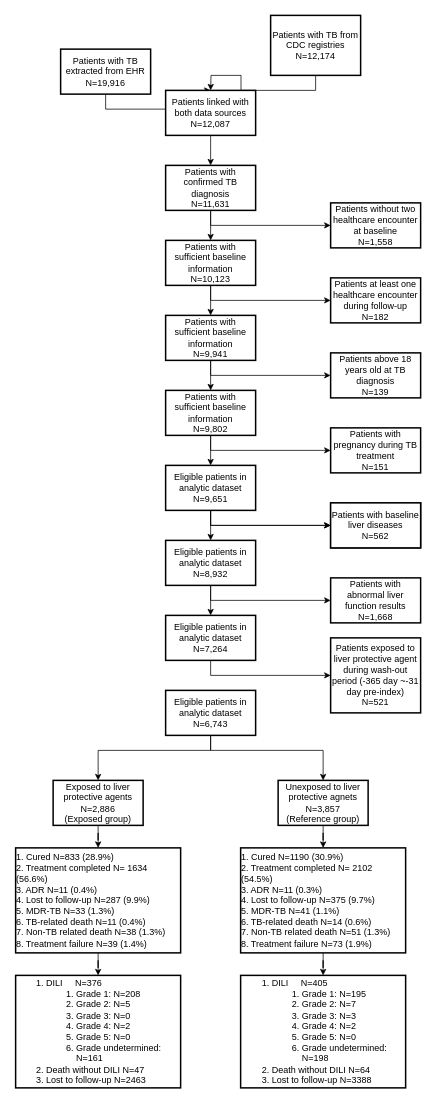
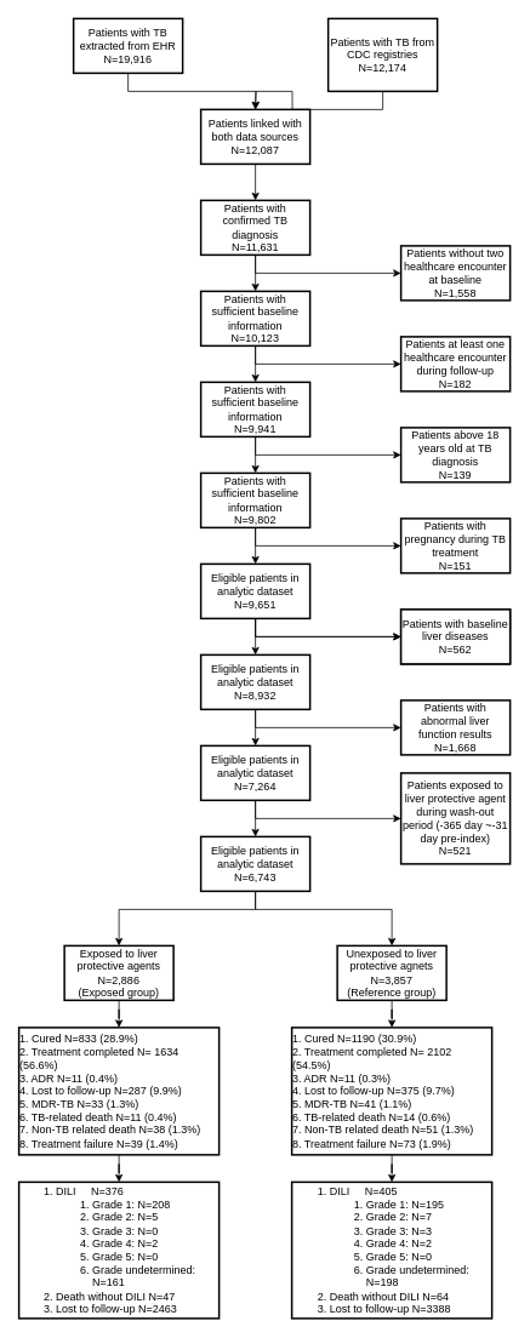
  <mxCell id="0" />
  <mxCell id="1" parent="0" />
  <mxCell id="2" style="edgeStyle=orthogonalEdgeStyle;rounded=0;orthogonalLoop=1;jettySize=auto;html=1;exitX=0.5;exitY=1;exitDx=0;exitDy=0;" parent="1" source="3" edge="1"><mxGeometry relative="1" as="geometry"><mxPoint x="280" y="120" as="targetPoint" /><mxPoint x="140" y="100" as="sourcePoint" /></mxGeometry></mxCell>
- <mxCell id="3" value="&lt;div&gt;Patients with TB extracted from EHR&lt;/div&gt;&lt;div&gt;N=19,916&lt;br&gt;&lt;/div&gt;" style="rounded=0;whiteSpace=wrap;html=1;strokeWidth=2;" parent="1" vertex="1"><mxGeometry x="80" y="65" width="120" height="60" as="geometry" /></mxCell>
+ <mxCell id="3" value="&lt;div&gt;Patients with TB extracted from EHR&lt;/div&gt;&lt;div&gt;N=19,916&lt;br&gt;&lt;/div&gt;" style="rounded=0;whiteSpace=wrap;html=1;strokeWidth=2;" parent="1" vertex="1"><mxGeometry x="80" y="20" width="120" height="60" as="geometry" /></mxCell>
  <mxCell id="4" style="edgeStyle=orthogonalEdgeStyle;rounded=0;orthogonalLoop=1;jettySize=auto;html=1;exitX=0.5;exitY=1;exitDx=0;exitDy=0;" parent="1" source="5" edge="1"><mxGeometry relative="1" as="geometry"><mxPoint x="280" y="120" as="targetPoint" /></mxGeometry></mxCell>
  <mxCell id="5" value="&lt;div&gt;Patients with TB from CDC registries&lt;br&gt;&lt;/div&gt;&lt;div&gt;N=12,174&lt;br&gt;&lt;/div&gt;" style="rounded=0;whiteSpace=wrap;html=1;strokeWidth=2;" parent="1" vertex="1"><mxGeometry x="360" y="20" width="120" height="80" as="geometry" /></mxCell>
  <mxCell id="6" value="" style="edgeStyle=orthogonalEdgeStyle;rounded=0;orthogonalLoop=1;jettySize=auto;html=1;" parent="1" source="7" target="9" edge="1"><mxGeometry relative="1" as="geometry" /></mxCell>
  <mxCell id="7" value="&lt;div&gt;Patients linked with both data sources&lt;br&gt;&lt;/div&gt;&lt;div&gt;N=12,087&lt;br&gt;&lt;/div&gt;" style="rounded=0;whiteSpace=wrap;html=1;strokeWidth=2;" parent="1" vertex="1"><mxGeometry x="220" y="120" width="120" height="60" as="geometry" /></mxCell>
  <mxCell id="8" value="" style="edgeStyle=orthogonalEdgeStyle;rounded=0;orthogonalLoop=1;jettySize=auto;html=1;" parent="1" source="9" target="13" edge="1"><mxGeometry relative="1" as="geometry" /></mxCell>
  <mxCell id="9" value="&lt;div&gt;Patients with confirmed TB diagnosis&lt;br&gt;&lt;/div&gt;&lt;div&gt;N=11,631&lt;br&gt;&lt;/div&gt;" style="rounded=0;whiteSpace=wrap;html=1;strokeWidth=2;" parent="1" vertex="1"><mxGeometry x="220" y="220" width="120" height="60" as="geometry" /></mxCell>
  <mxCell id="10" style="edgeStyle=orthogonalEdgeStyle;rounded=0;orthogonalLoop=1;jettySize=auto;html=1;exitX=0.5;exitY=1;exitDx=0;exitDy=0;entryX=0;entryY=0.5;entryDx=0;entryDy=0;" parent="1" target="11" edge="1"><mxGeometry relative="1" as="geometry"><mxPoint x="280" y="280" as="sourcePoint" /><Array as="points"><mxPoint x="280" y="300" /></Array></mxGeometry></mxCell>
  <mxCell id="11" value="&lt;div&gt;Patients without two healthcare encounter at baseline&lt;br&gt;&lt;/div&gt;&lt;div&gt;N=1,558&lt;br&gt;&lt;/div&gt;" style="rounded=0;whiteSpace=wrap;html=1;strokeWidth=2;" parent="1" vertex="1"><mxGeometry x="440" y="270" width="120" height="60" as="geometry" /></mxCell>
  <mxCell id="12" value="" style="edgeStyle=orthogonalEdgeStyle;rounded=0;orthogonalLoop=1;jettySize=auto;html=1;" parent="1" source="13" target="17" edge="1"><mxGeometry relative="1" as="geometry" /></mxCell>
  <mxCell id="13" value="&lt;div&gt;Patients with sufficient baseline information&lt;br&gt;&lt;/div&gt;&lt;div&gt;N=10,123&lt;br&gt;&lt;/div&gt;" style="rounded=0;whiteSpace=wrap;html=1;strokeWidth=2;" parent="1" vertex="1"><mxGeometry x="220" y="320" width="120" height="60" as="geometry" /></mxCell>
  <mxCell id="14" style="edgeStyle=orthogonalEdgeStyle;rounded=0;orthogonalLoop=1;jettySize=auto;html=1;exitX=0.5;exitY=1;exitDx=0;exitDy=0;entryX=0;entryY=0.5;entryDx=0;entryDy=0;" parent="1" target="15" edge="1"><mxGeometry relative="1" as="geometry"><mxPoint x="280" y="380" as="sourcePoint" /><Array as="points"><mxPoint x="280" y="400" /></Array></mxGeometry></mxCell>
  <mxCell id="15" value="&lt;div&gt;Patients at least one healthcare encounter during follow-up&lt;br&gt;&lt;/div&gt;&lt;div&gt;N=182&lt;br&gt;&lt;/div&gt;" style="rounded=0;whiteSpace=wrap;html=1;strokeWidth=2;" parent="1" vertex="1"><mxGeometry x="440" y="370" width="120" height="60" as="geometry" /></mxCell>
  <mxCell id="16" value="" style="edgeStyle=orthogonalEdgeStyle;rounded=0;orthogonalLoop=1;jettySize=auto;html=1;" parent="1" source="17" target="21" edge="1"><mxGeometry relative="1" as="geometry" /></mxCell>
  <mxCell id="17" value="&lt;div&gt;Patients with sufficient baseline information&lt;br&gt;&lt;/div&gt;&lt;div&gt;N=9,941&lt;br&gt;&lt;/div&gt;" style="rounded=0;whiteSpace=wrap;html=1;strokeWidth=2;" parent="1" vertex="1"><mxGeometry x="220" y="420" width="120" height="60" as="geometry" /></mxCell>
  <mxCell id="18" style="edgeStyle=orthogonalEdgeStyle;rounded=0;orthogonalLoop=1;jettySize=auto;html=1;exitX=0.5;exitY=1;exitDx=0;exitDy=0;entryX=0;entryY=0.5;entryDx=0;entryDy=0;" parent="1" target="19" edge="1"><mxGeometry relative="1" as="geometry"><mxPoint x="280" y="480" as="sourcePoint" /><Array as="points"><mxPoint x="280" y="500" /></Array></mxGeometry></mxCell>
  <mxCell id="19" value="&lt;div&gt;Patients above 18 years old at TB diagnosis&lt;br&gt;&lt;/div&gt;&lt;div&gt;N=139&lt;br&gt;&lt;/div&gt;" style="rounded=0;whiteSpace=wrap;html=1;strokeWidth=2;" parent="1" vertex="1"><mxGeometry x="440" y="470" width="120" height="60" as="geometry" /></mxCell>
  <mxCell id="20" value="" style="edgeStyle=orthogonalEdgeStyle;rounded=0;orthogonalLoop=1;jettySize=auto;html=1;" parent="1" source="21" target="24" edge="1"><mxGeometry relative="1" as="geometry" /></mxCell>
  <mxCell id="21" value="&lt;div&gt;Patients with sufficient baseline information&lt;br&gt;&lt;/div&gt;&lt;div&gt;N=9,802&lt;br&gt;&lt;/div&gt;" style="rounded=0;whiteSpace=wrap;html=1;strokeWidth=2;" parent="1" vertex="1"><mxGeometry x="220" y="520" width="120" height="60" as="geometry" /></mxCell>
  <mxCell id="22" value="&lt;div&gt;Patients with pregnancy during TB treatment&lt;br&gt;&lt;/div&gt;&lt;div&gt;N=151&lt;br&gt;&lt;/div&gt;" style="rounded=0;whiteSpace=wrap;html=1;strokeWidth=2;" parent="1" vertex="1"><mxGeometry x="440" y="570" width="120" height="60" as="geometry" /></mxCell>
  <mxCell id="23" value="" style="edgeStyle=orthogonalEdgeStyle;rounded=0;orthogonalLoop=1;jettySize=auto;html=1;" parent="1" source="24" target="27" edge="1"><mxGeometry relative="1" as="geometry" /></mxCell>
  <mxCell id="24" value="&lt;div&gt;Eligible patients in analytic dataset&lt;br&gt;&lt;/div&gt;&lt;div&gt;N=9,651&lt;br&gt;&lt;/div&gt;" style="rounded=0;whiteSpace=wrap;html=1;strokeWidth=2;" parent="1" vertex="1"><mxGeometry x="220" y="620" width="120" height="60" as="geometry" /></mxCell>
  <mxCell id="25" style="edgeStyle=orthogonalEdgeStyle;rounded=0;orthogonalLoop=1;jettySize=auto;html=1;exitX=0.5;exitY=1;exitDx=0;exitDy=0;entryX=0;entryY=0.5;entryDx=0;entryDy=0;" parent="1" edge="1"><mxGeometry relative="1" as="geometry"><mxPoint x="280" y="580" as="sourcePoint" /><Array as="points"><mxPoint x="280" y="600" /></Array><mxPoint x="440" y="600" as="targetPoint" /></mxGeometry></mxCell>
  <mxCell id="26" value="" style="edgeStyle=orthogonalEdgeStyle;rounded=0;orthogonalLoop=1;jettySize=auto;html=1;" parent="1" source="27" target="34" edge="1"><mxGeometry relative="1" as="geometry" /></mxCell>
  <mxCell id="27" value="&lt;div&gt;Eligible patients in analytic dataset&lt;br&gt;&lt;/div&gt;&lt;div&gt;N=8,932&lt;br&gt;&lt;/div&gt;" style="rounded=0;whiteSpace=wrap;html=1;strokeWidth=2;" parent="1" vertex="1"><mxGeometry x="220" y="720" width="120" height="60" as="geometry" /></mxCell>
  <mxCell id="28" value="&lt;div&gt;Patients with baseline liver diseases&lt;br&gt;&lt;/div&gt;&lt;div&gt;N=151&lt;br&gt;&lt;/div&gt;" style="rounded=0;whiteSpace=wrap;html=1;strokeWidth=2;" parent="1" vertex="1"><mxGeometry x="440" y="670" width="120" height="60" as="geometry" /></mxCell>
  <mxCell id="29" style="edgeStyle=orthogonalEdgeStyle;rounded=0;orthogonalLoop=1;jettySize=auto;html=1;exitX=0.5;exitY=1;exitDx=0;exitDy=0;entryX=0;entryY=0.5;entryDx=0;entryDy=0;" parent="1" edge="1"><mxGeometry relative="1" as="geometry"><mxPoint x="280" y="680" as="sourcePoint" /><Array as="points"><mxPoint x="280" y="700" /></Array><mxPoint x="440" y="700" as="targetPoint" /></mxGeometry></mxCell>
  <mxCell id="30" value="&lt;div&gt;Patients with baseline liver diseases&lt;br&gt;&lt;/div&gt;&lt;div&gt;N=562&lt;br&gt;&lt;/div&gt;" style="rounded=0;whiteSpace=wrap;html=1;strokeWidth=2;" parent="1" vertex="1"><mxGeometry x="440" y="670" width="120" height="60" as="geometry" /></mxCell>
  <mxCell id="31" style="edgeStyle=orthogonalEdgeStyle;rounded=0;orthogonalLoop=1;jettySize=auto;html=1;exitX=0.5;exitY=1;exitDx=0;exitDy=0;entryX=0;entryY=0.5;entryDx=0;entryDy=0;" parent="1" edge="1"><mxGeometry relative="1" as="geometry"><mxPoint x="280" y="680" as="sourcePoint" /><Array as="points"><mxPoint x="280" y="700" /></Array><mxPoint x="440" y="700" as="targetPoint" /></mxGeometry></mxCell>
  <mxCell id="32" value="" style="edgeStyle=orthogonalEdgeStyle;rounded=0;orthogonalLoop=1;jettySize=auto;html=1;" parent="1" target="39" edge="1"><mxGeometry relative="1" as="geometry"><mxPoint x="280" y="970" as="sourcePoint" /><Array as="points"><mxPoint x="280" y="1000" /><mxPoint x="130" y="1000" /></Array></mxGeometry></mxCell>
+ <mxCell id="33" value="" style="edgeStyle=orthogonalEdgeStyle;rounded=0;orthogonalLoop=1;jettySize=auto;html=1;" edge="1" parent="1" source="34" target="44"><mxGeometry relative="1" as="geometry" /></mxCell>
  <mxCell id="34" value="&lt;div&gt;Eligible patients in analytic dataset&lt;br&gt;&lt;/div&gt;&lt;div&gt;N=7,264&lt;br&gt;&lt;/div&gt;" style="rounded=0;whiteSpace=wrap;html=1;strokeWidth=2;" parent="1" vertex="1"><mxGeometry x="220" y="820" width="120" height="60" as="geometry" /></mxCell>
  <mxCell id="35" style="edgeStyle=orthogonalEdgeStyle;rounded=0;orthogonalLoop=1;jettySize=auto;html=1;exitX=0.5;exitY=1;exitDx=0;exitDy=0;entryX=0;entryY=0.5;entryDx=0;entryDy=0;" parent="1" edge="1"><mxGeometry relative="1" as="geometry"><mxPoint x="280" y="780" as="sourcePoint" /><Array as="points"><mxPoint x="280" y="800" /></Array><mxPoint x="440" y="800" as="targetPoint" /></mxGeometry></mxCell>
  <mxCell id="36" value="&lt;div&gt;Patients with abnormal liver function results&lt;br&gt;&lt;/div&gt;&lt;div&gt;N=1,668&lt;br&gt;&lt;/div&gt;" style="rounded=0;whiteSpace=wrap;html=1;strokeWidth=2;" parent="1" vertex="1"><mxGeometry x="440" y="770" width="120" height="60" as="geometry" /></mxCell>
  <mxCell id="37" style="edgeStyle=orthogonalEdgeStyle;rounded=0;orthogonalLoop=1;jettySize=auto;html=1;exitX=0.5;exitY=1;exitDx=0;exitDy=0;entryX=0.5;entryY=0;entryDx=0;entryDy=0;" parent="1" edge="1" target="41"><mxGeometry relative="1" as="geometry"><mxPoint x="280" y="980" as="sourcePoint" /><Array as="points"><mxPoint x="280" y="1000" /><mxPoint x="430" y="1000" /></Array><mxPoint x="440" y="1000" as="targetPoint" /></mxGeometry></mxCell>
  <mxCell id="38" value="" style="edgeStyle=orthogonalEdgeStyle;rounded=0;orthogonalLoop=1;jettySize=auto;html=1;" edge="1" parent="1" source="39" target="43"><mxGeometry relative="1" as="geometry" /></mxCell>
  <mxCell id="39" value="&lt;div&gt;Exposed to liver protective agents&lt;/div&gt;&lt;div&gt;N=2,886&lt;/div&gt;&lt;div&gt;(Exposed group)&lt;br&gt;&lt;/div&gt;" style="rounded=0;whiteSpace=wrap;html=1;strokeWidth=2;" parent="1" vertex="1"><mxGeometry x="70" y="1040" width="120" height="60" as="geometry" /></mxCell>
  <mxCell id="40" value="" style="edgeStyle=orthogonalEdgeStyle;rounded=0;orthogonalLoop=1;jettySize=auto;html=1;" edge="1" parent="1" source="41" target="48"><mxGeometry relative="1" as="geometry" /></mxCell>
  <mxCell id="41" value="&lt;div&gt;Unexposed to liver protective agnets&lt;/div&gt;&lt;div&gt;N=3,857&lt;/div&gt;&lt;div&gt;(Reference group)&lt;br&gt;&lt;/div&gt;" style="rounded=0;whiteSpace=wrap;html=1;strokeWidth=2;" vertex="1" parent="1"><mxGeometry x="370" y="1040" width="120" height="60" as="geometry" /></mxCell>
  <mxCell id="42" value="" style="edgeStyle=orthogonalEdgeStyle;rounded=0;orthogonalLoop=1;jettySize=auto;html=1;" edge="1" parent="1" source="43" target="49"><mxGeometry relative="1" as="geometry" /></mxCell>
  <mxCell id="43" value="&lt;div align=&quot;left&quot;&gt;1. Cured N=833 (28.9%)&lt;/div&gt;&lt;div align=&quot;left&quot;&gt;2. Treatment completed N= 1634 (56.6%)&lt;/div&gt;&lt;div align=&quot;left&quot;&gt;3. ADR N=11 (0.4%)&lt;/div&gt;&lt;div align=&quot;left&quot;&gt;4. Lost to follow-up N=287 (9.9%)&lt;/div&gt;&lt;div align=&quot;left&quot;&gt;5. MDR-TB N=33 (1.3%)&lt;/div&gt;&lt;div align=&quot;left&quot;&gt;6. TB-related death N=11 (0.4%)&lt;/div&gt;&lt;div align=&quot;left&quot;&gt;7. Non-TB related death N=38 (1.3%)&lt;/div&gt;&lt;div align=&quot;left&quot;&gt;8. Treatment failure N=39 (1.4%)&lt;/div&gt;" style="rounded=0;whiteSpace=wrap;html=1;strokeWidth=2;" vertex="1" parent="1"><mxGeometry x="20" y="1130" width="220" height="140" as="geometry" /></mxCell>
  <mxCell id="44" value="&lt;div&gt;Eligible patients in analytic dataset&lt;br&gt;&lt;/div&gt;&lt;div&gt;N=6,743&lt;br&gt;&lt;/div&gt;" style="rounded=0;whiteSpace=wrap;html=1;strokeWidth=2;" vertex="1" parent="1"><mxGeometry x="220" y="920" width="120" height="60" as="geometry" /></mxCell>
  <mxCell id="45" style="edgeStyle=orthogonalEdgeStyle;rounded=0;orthogonalLoop=1;jettySize=auto;html=1;exitX=0.5;exitY=1;exitDx=0;exitDy=0;entryX=0;entryY=0.5;entryDx=0;entryDy=0;" edge="1" parent="1"><mxGeometry relative="1" as="geometry"><mxPoint x="280" y="880" as="sourcePoint" /><Array as="points"><mxPoint x="280" y="900" /></Array><mxPoint x="440" y="900" as="targetPoint" /></mxGeometry></mxCell>
  <mxCell id="46" value="&lt;div&gt;Patients exposed to liver protective agent during wash-out period (-365 day ~-31 day pre-index)&lt;br&gt;&lt;/div&gt;&lt;div&gt;N=521&lt;br&gt;&lt;/div&gt;" style="rounded=0;whiteSpace=wrap;html=1;strokeWidth=2;" vertex="1" parent="1"><mxGeometry x="440" y="850" width="120" height="100" as="geometry" /></mxCell>
  <mxCell id="47" value="" style="edgeStyle=orthogonalEdgeStyle;rounded=0;orthogonalLoop=1;jettySize=auto;html=1;" edge="1" parent="1" source="48" target="50"><mxGeometry relative="1" as="geometry" /></mxCell>
  <mxCell id="48" value="&lt;div align=&quot;left&quot;&gt;1. Cured N=1190 (30.9%)&lt;/div&gt;&lt;div align=&quot;left&quot;&gt;2. Treatment completed N= 2102 (54.5%)&lt;/div&gt;&lt;div align=&quot;left&quot;&gt;3. ADR N=11 (0.3%)&lt;/div&gt;&lt;div align=&quot;left&quot;&gt;4. Lost to follow-up N=375 (9.7%)&lt;/div&gt;&lt;div align=&quot;left&quot;&gt;5. MDR-TB N=41 (1.1%)&lt;/div&gt;&lt;div align=&quot;left&quot;&gt;6. TB-related death N=14 (0.6%)&lt;/div&gt;&lt;div align=&quot;left&quot;&gt;7. Non-TB related death N=51 (1.3%)&lt;/div&gt;&lt;div align=&quot;left&quot;&gt;8. Treatment failure N=73 (1.9%)&lt;/div&gt;" style="rounded=0;whiteSpace=wrap;html=1;strokeWidth=2;" vertex="1" parent="1"><mxGeometry x="320" y="1130" width="220" height="140" as="geometry" /></mxCell>
  <mxCell id="49" value="&lt;div align=&quot;left&quot;&gt;&lt;ol&gt;&lt;li&gt;DILI&amp;nbsp;&amp;nbsp;&amp;nbsp;&amp;nbsp; N=376&lt;/li&gt;&lt;ol&gt;&lt;li&gt;Grade 1: N=208&lt;/li&gt;&lt;li&gt;Grade 2: N=5&lt;/li&gt;&lt;li&gt;Grade 3: N=0&lt;/li&gt;&lt;li&gt;Grade 4: N=2&lt;/li&gt;&lt;li&gt;Grade 5: N=0&lt;/li&gt;&lt;li&gt;Grade undetermined: N=161&lt;br&gt;&lt;/li&gt;&lt;/ol&gt;&lt;li&gt;Death without DILI N=47&lt;/li&gt;&lt;li&gt;Lost to follow-up N=2463&lt;/li&gt;&lt;/ol&gt;&lt;/div&gt;" style="rounded=0;whiteSpace=wrap;html=1;strokeWidth=2;" vertex="1" parent="1"><mxGeometry x="20" y="1300" width="220" height="150" as="geometry" /></mxCell>
  <mxCell id="50" value="&lt;div align=&quot;left&quot;&gt;&lt;ol&gt;&lt;li&gt;DILI&amp;nbsp;&amp;nbsp;&amp;nbsp;&amp;nbsp; N=405&lt;/li&gt;&lt;ol&gt;&lt;li&gt;Grade 1: N=195&lt;/li&gt;&lt;li&gt;Grade 2: N=7&lt;/li&gt;&lt;li&gt;Grade 3: N=3&lt;/li&gt;&lt;li&gt;Grade 4: N=2&lt;/li&gt;&lt;li&gt;Grade 5: N=0&lt;/li&gt;&lt;li&gt;Grade undetermined: N=198&lt;br&gt;&lt;/li&gt;&lt;/ol&gt;&lt;li&gt;Death without DILI N=64&lt;/li&gt;&lt;li&gt;Lost to follow-up N=3388&lt;/li&gt;&lt;/ol&gt;&lt;/div&gt;" style="rounded=0;whiteSpace=wrap;html=1;strokeWidth=2;align=left;" vertex="1" parent="1"><mxGeometry x="320" y="1300" width="220" height="150" as="geometry" /></mxCell>
